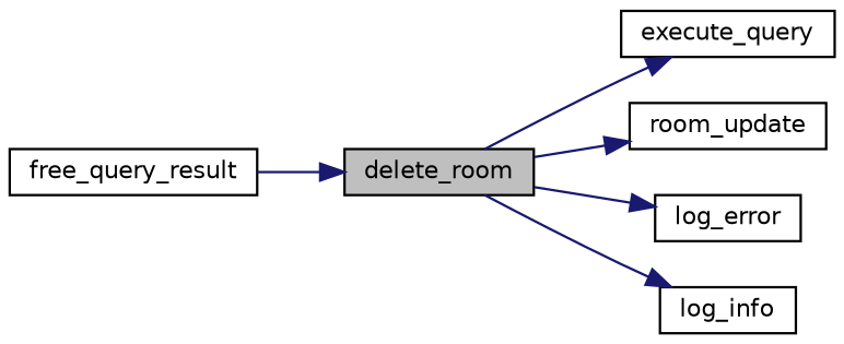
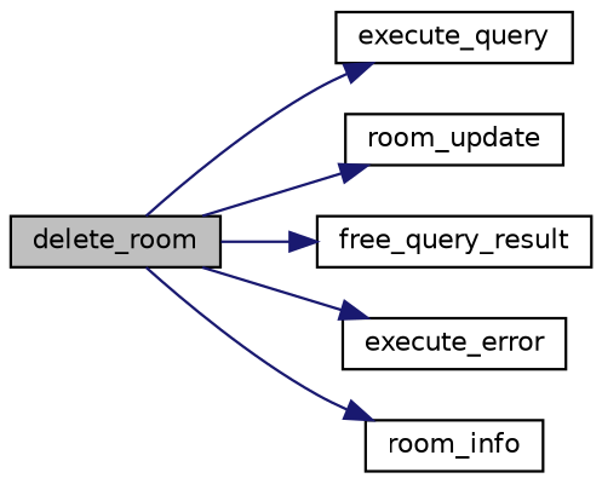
  digraph {
    rankdir=LR
    node [color=black fillcolor=white fontname=Helvetica fontsize=10 shape=record style=filled]
    edge [color=midnightblue fontname=Helvetica fontsize=10 labelfontname=Helvetica labelfontsize=10 style=solid]
    n1 [fillcolor=grey75 fontcolor=black height=0.2 label=delete_room width=0.4]
    n2 [height=0.2 label=execute_query width=0.4]
    n3 [height=0.2 label=room_update width=0.4]
    n4 [height=0.2 label=free_query_result width=0.4]
-   n5 [height=0.2 label=log_error width=0.4]
-   n6 [height=0.2 label=log_info width=0.4]
+   n5 [height=0.2 label=execute_error width=0.4]
+   n6 [height=0.2 label=room_info width=0.4]
    n1 -> n2
    n1 -> n3
-   n4 -> n1
+   n1 -> n4
    n1 -> n5
    n1 -> n6
  }
